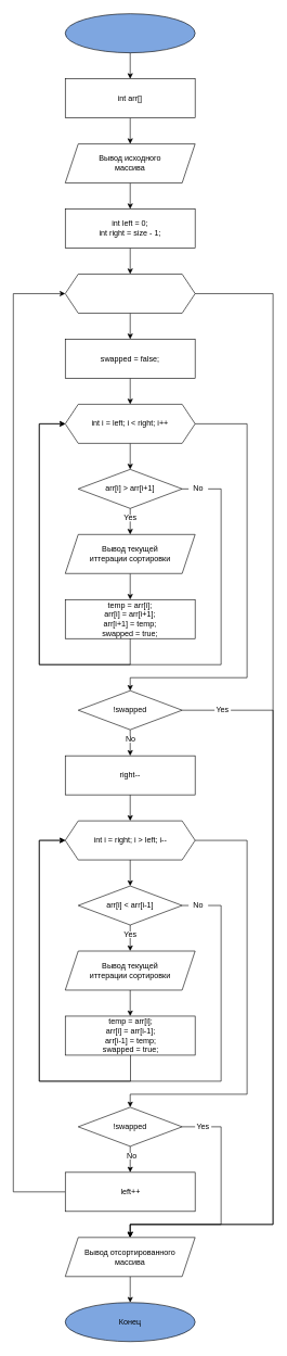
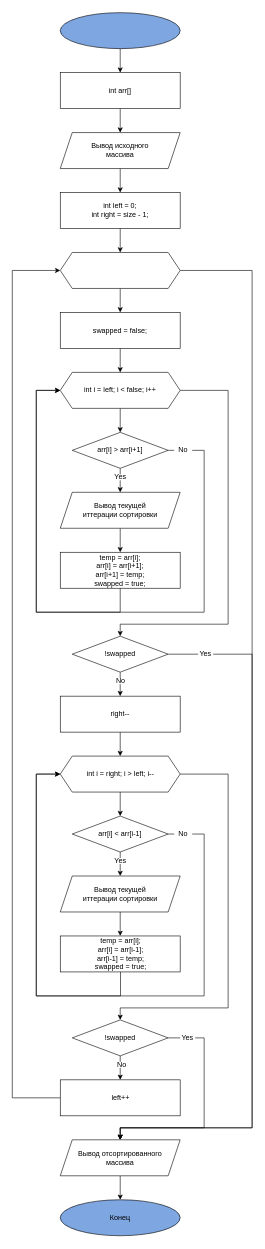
  <mxCell id="0" />
  <mxCell id="1" parent="0" />
  <mxCell id="2" style="edgeStyle=orthogonalEdgeStyle;rounded=0;orthogonalLoop=1;jettySize=auto;html=1;exitX=0.5;exitY=1;exitDx=0;exitDy=0;entryX=0.5;entryY=0;entryDx=0;entryDy=0;" edge="1" parent="1" source="3" target="5"><mxGeometry relative="1" as="geometry" /></mxCell>
  <mxCell id="3" value="" style="ellipse;whiteSpace=wrap;html=1;fillColor=#7EA6E0;" vertex="1" parent="1"><mxGeometry x="100" y="20" width="200" height="60" as="geometry" /></mxCell>
  <mxCell id="4" style="edgeStyle=orthogonalEdgeStyle;rounded=0;orthogonalLoop=1;jettySize=auto;html=1;exitX=0.5;exitY=1;exitDx=0;exitDy=0;entryX=0.5;entryY=0;entryDx=0;entryDy=0;" edge="1" parent="1" source="5" target="8"><mxGeometry relative="1" as="geometry" /></mxCell>
  <mxCell id="5" value="" style="rounded=0;whiteSpace=wrap;html=1;" vertex="1" parent="1"><mxGeometry x="100" y="120" width="200" height="60" as="geometry" /></mxCell>
  <mxCell id="6" value="int arr[]" style="text;html=1;strokeColor=none;fillColor=none;align=center;verticalAlign=middle;whiteSpace=wrap;rounded=0;" vertex="1" parent="1"><mxGeometry x="170" y="135" width="60" height="30" as="geometry" /></mxCell>
  <mxCell id="7" style="edgeStyle=orthogonalEdgeStyle;rounded=0;orthogonalLoop=1;jettySize=auto;html=1;exitX=0.5;exitY=1;exitDx=0;exitDy=0;entryX=0.5;entryY=0;entryDx=0;entryDy=0;" edge="1" parent="1" source="8" target="11"><mxGeometry relative="1" as="geometry" /></mxCell>
  <mxCell id="8" value="" style="shape=parallelogram;perimeter=parallelogramPerimeter;whiteSpace=wrap;html=1;fixedSize=1;" vertex="1" parent="1"><mxGeometry x="100" y="220" width="200" height="60" as="geometry" /></mxCell>
  <mxCell id="9" value="Вывод исходного массива" style="text;html=1;strokeColor=none;fillColor=none;align=center;verticalAlign=middle;whiteSpace=wrap;rounded=0;" vertex="1" parent="1"><mxGeometry x="145" y="235" width="110" height="30" as="geometry" /></mxCell>
  <mxCell id="10" style="edgeStyle=orthogonalEdgeStyle;rounded=0;orthogonalLoop=1;jettySize=auto;html=1;exitX=0.5;exitY=1;exitDx=0;exitDy=0;entryX=0.5;entryY=0;entryDx=0;entryDy=0;" edge="1" parent="1" source="11" target="15"><mxGeometry relative="1" as="geometry" /></mxCell>
  <mxCell id="11" value="" style="rounded=0;whiteSpace=wrap;html=1;" vertex="1" parent="1"><mxGeometry x="100" y="320" width="200" height="60" as="geometry" /></mxCell>
  <mxCell id="12" value="int left = 0;&lt;br&gt;int right = size - 1;" style="text;html=1;strokeColor=none;fillColor=none;align=center;verticalAlign=middle;whiteSpace=wrap;rounded=0;" vertex="1" parent="1"><mxGeometry x="150" y="335" width="100" height="30" as="geometry" /></mxCell>
  <mxCell id="13" style="edgeStyle=orthogonalEdgeStyle;rounded=0;orthogonalLoop=1;jettySize=auto;html=1;exitX=0.5;exitY=1;exitDx=0;exitDy=0;entryX=0.5;entryY=0;entryDx=0;entryDy=0;" edge="1" parent="1" source="15" target="17"><mxGeometry relative="1" as="geometry" /></mxCell>
  <mxCell id="14" style="edgeStyle=orthogonalEdgeStyle;rounded=0;orthogonalLoop=1;jettySize=auto;html=1;exitX=1;exitY=0.5;exitDx=0;exitDy=0;entryX=0.5;entryY=0;entryDx=0;entryDy=0;" edge="1" parent="1" source="15" target="68"><mxGeometry relative="1" as="geometry"><Array as="points"><mxPoint x="420" y="450" /><mxPoint x="420" y="1880" /><mxPoint x="200" y="1880" /></Array></mxGeometry></mxCell>
  <mxCell id="15" value="" style="shape=hexagon;perimeter=hexagonPerimeter2;whiteSpace=wrap;html=1;fixedSize=1;" vertex="1" parent="1"><mxGeometry x="100" y="420" width="200" height="60" as="geometry" /></mxCell>
  <mxCell id="16" style="edgeStyle=orthogonalEdgeStyle;rounded=0;orthogonalLoop=1;jettySize=auto;html=1;exitX=0.5;exitY=1;exitDx=0;exitDy=0;entryX=0.5;entryY=0;entryDx=0;entryDy=0;" edge="1" parent="1" source="17" target="21"><mxGeometry relative="1" as="geometry" /></mxCell>
  <mxCell id="17" value="" style="rounded=0;whiteSpace=wrap;html=1;" vertex="1" parent="1"><mxGeometry x="100" y="520" width="200" height="60" as="geometry" /></mxCell>
  <mxCell id="18" value="swapped = false;" style="text;html=1;strokeColor=none;fillColor=none;align=center;verticalAlign=middle;whiteSpace=wrap;rounded=0;" vertex="1" parent="1"><mxGeometry x="150" y="535" width="100" height="30" as="geometry" /></mxCell>
  <mxCell id="19" style="edgeStyle=orthogonalEdgeStyle;rounded=0;orthogonalLoop=1;jettySize=auto;html=1;exitX=0.5;exitY=1;exitDx=0;exitDy=0;entryX=0.5;entryY=0;entryDx=0;entryDy=0;" edge="1" parent="1" source="21" target="25"><mxGeometry relative="1" as="geometry" /></mxCell>
  <mxCell id="20" style="edgeStyle=orthogonalEdgeStyle;rounded=0;orthogonalLoop=1;jettySize=auto;html=1;exitX=1;exitY=0.5;exitDx=0;exitDy=0;entryX=0.5;entryY=0;entryDx=0;entryDy=0;" edge="1" parent="1" source="21" target="37"><mxGeometry relative="1" as="geometry"><Array as="points"><mxPoint x="380" y="650" /><mxPoint x="380" y="1040" /><mxPoint x="200" y="1040" /></Array></mxGeometry></mxCell>
  <mxCell id="21" value="" style="shape=hexagon;perimeter=hexagonPerimeter2;whiteSpace=wrap;html=1;fixedSize=1;" vertex="1" parent="1"><mxGeometry x="100" y="620" width="200" height="60" as="geometry" /></mxCell>
- <mxCell id="22" value="int i = left; i &amp;lt; right; i++" style="text;html=1;strokeColor=none;fillColor=none;align=center;verticalAlign=middle;whiteSpace=wrap;rounded=0;" vertex="1" parent="1"><mxGeometry x="135" y="635" width="130" height="30" as="geometry" /></mxCell>
+ <mxCell id="22" value="int i = left; i &amp;lt; false; i++" style="text;html=1;strokeColor=none;fillColor=none;align=center;verticalAlign=middle;whiteSpace=wrap;rounded=0;" vertex="1" parent="1"><mxGeometry x="135" y="635" width="130" height="30" as="geometry" /></mxCell>
  <mxCell id="23" style="edgeStyle=orthogonalEdgeStyle;rounded=0;orthogonalLoop=1;jettySize=auto;html=1;exitX=0.5;exitY=1;exitDx=0;exitDy=0;entryX=0.5;entryY=0;entryDx=0;entryDy=0;" edge="1" parent="1" source="25" target="28"><mxGeometry relative="1" as="geometry" /></mxCell>
  <mxCell id="24" style="edgeStyle=orthogonalEdgeStyle;rounded=0;orthogonalLoop=1;jettySize=auto;html=1;exitX=1;exitY=0.5;exitDx=0;exitDy=0;entryX=0;entryY=0.5;entryDx=0;entryDy=0;" edge="1" parent="1" source="25" target="21"><mxGeometry relative="1" as="geometry"><Array as="points"><mxPoint x="340" y="750" /><mxPoint x="340" y="1020" /><mxPoint x="60" y="1020" /><mxPoint x="60" y="650" /></Array></mxGeometry></mxCell>
  <mxCell id="25" value="" style="rhombus;whiteSpace=wrap;html=1;" vertex="1" parent="1"><mxGeometry x="120" y="720" width="160" height="60" as="geometry" /></mxCell>
  <mxCell id="26" value="arr[i] &amp;gt; arr[i+1]" style="text;html=1;strokeColor=none;fillColor=none;align=center;verticalAlign=middle;whiteSpace=wrap;rounded=0;" vertex="1" parent="1"><mxGeometry x="160" y="735" width="80" height="30" as="geometry" /></mxCell>
  <mxCell id="27" style="edgeStyle=orthogonalEdgeStyle;rounded=0;orthogonalLoop=1;jettySize=auto;html=1;exitX=0.5;exitY=1;exitDx=0;exitDy=0;entryX=0.5;entryY=0;entryDx=0;entryDy=0;" edge="1" parent="1" source="28" target="33"><mxGeometry relative="1" as="geometry" /></mxCell>
  <mxCell id="28" value="" style="shape=parallelogram;perimeter=parallelogramPerimeter;whiteSpace=wrap;html=1;fixedSize=1;" vertex="1" parent="1"><mxGeometry x="100" y="820" width="200" height="60" as="geometry" /></mxCell>
  <mxCell id="29" value="Вывод текущей иттерации сортировки" style="text;html=1;strokeColor=none;fillColor=none;align=center;verticalAlign=middle;whiteSpace=wrap;rounded=0;" vertex="1" parent="1"><mxGeometry x="130" y="835" width="140" height="30" as="geometry" /></mxCell>
  <mxCell id="30" value="Yes" style="text;html=1;strokeColor=none;fillColor=#FFFFFF;align=center;verticalAlign=middle;whiteSpace=wrap;rounded=0;" vertex="1" parent="1"><mxGeometry x="187.5" y="790" width="25" height="10" as="geometry" /></mxCell>
  <mxCell id="31" value="" style="rounded=0;whiteSpace=wrap;html=1;" vertex="1" parent="1"><mxGeometry x="100" y="920" width="200" height="60" as="geometry" /></mxCell>
  <mxCell id="32" style="edgeStyle=orthogonalEdgeStyle;rounded=0;orthogonalLoop=1;jettySize=auto;html=1;exitX=0.5;exitY=1;exitDx=0;exitDy=0;entryX=0;entryY=0.5;entryDx=0;entryDy=0;" edge="1" parent="1" source="33" target="21"><mxGeometry relative="1" as="geometry"><Array as="points"><mxPoint x="200" y="1020" /><mxPoint x="60" y="1020" /><mxPoint x="60" y="650" /></Array></mxGeometry></mxCell>
  <mxCell id="33" value="temp = arr[i];&lt;br&gt;arr[i] = arr[i+1];&lt;br&gt;arr[i+1] = temp;&lt;br&gt;swapped = true;" style="text;html=1;strokeColor=none;fillColor=none;align=center;verticalAlign=middle;whiteSpace=wrap;rounded=0;" vertex="1" parent="1"><mxGeometry x="152" y="920" width="96" height="60" as="geometry" /></mxCell>
  <mxCell id="34" value="No" style="text;html=1;strokeColor=none;fillColor=#FFFFFF;align=center;verticalAlign=middle;whiteSpace=wrap;rounded=0;" vertex="1" parent="1"><mxGeometry x="290" y="745" width="30" height="10" as="geometry" /></mxCell>
  <mxCell id="35" style="edgeStyle=orthogonalEdgeStyle;rounded=0;orthogonalLoop=1;jettySize=auto;html=1;exitX=0.5;exitY=1;exitDx=0;exitDy=0;entryX=0.5;entryY=0;entryDx=0;entryDy=0;" edge="1" parent="1" source="37" target="40"><mxGeometry relative="1" as="geometry" /></mxCell>
  <mxCell id="36" style="edgeStyle=orthogonalEdgeStyle;rounded=0;orthogonalLoop=1;jettySize=auto;html=1;exitX=1;exitY=0.5;exitDx=0;exitDy=0;entryX=0.5;entryY=0;entryDx=0;entryDy=0;" edge="1" parent="1" source="37" target="68"><mxGeometry relative="1" as="geometry"><Array as="points"><mxPoint x="420" y="1090" /><mxPoint x="420" y="1880" /><mxPoint x="200" y="1880" /></Array></mxGeometry></mxCell>
  <mxCell id="37" value="" style="rhombus;whiteSpace=wrap;html=1;" vertex="1" parent="1"><mxGeometry x="120" y="1060" width="160" height="60" as="geometry" /></mxCell>
  <mxCell id="38" value="!swapped" style="text;html=1;strokeColor=none;fillColor=none;align=center;verticalAlign=middle;whiteSpace=wrap;rounded=0;" vertex="1" parent="1"><mxGeometry x="170" y="1075" width="60" height="30" as="geometry" /></mxCell>
  <mxCell id="39" style="edgeStyle=orthogonalEdgeStyle;rounded=0;orthogonalLoop=1;jettySize=auto;html=1;exitX=0.5;exitY=1;exitDx=0;exitDy=0;entryX=0.5;entryY=0;entryDx=0;entryDy=0;" edge="1" parent="1" source="40" target="45"><mxGeometry relative="1" as="geometry" /></mxCell>
  <mxCell id="40" value="" style="rounded=0;whiteSpace=wrap;html=1;" vertex="1" parent="1"><mxGeometry x="100" y="1160" width="200" height="60" as="geometry" /></mxCell>
  <mxCell id="41" value="right--" style="text;html=1;strokeColor=none;fillColor=none;align=center;verticalAlign=middle;whiteSpace=wrap;rounded=0;" vertex="1" parent="1"><mxGeometry x="170" y="1175" width="60" height="30" as="geometry" /></mxCell>
  <mxCell id="42" value="No" style="text;html=1;strokeColor=none;fillColor=#FFFFFF;align=center;verticalAlign=middle;whiteSpace=wrap;rounded=0;" vertex="1" parent="1"><mxGeometry x="185.5" y="1130" width="30" height="10" as="geometry" /></mxCell>
  <mxCell id="43" style="edgeStyle=orthogonalEdgeStyle;rounded=0;orthogonalLoop=1;jettySize=auto;html=1;exitX=0.5;exitY=1;exitDx=0;exitDy=0;entryX=0.5;entryY=0;entryDx=0;entryDy=0;" edge="1" parent="1" source="45" target="49"><mxGeometry relative="1" as="geometry" /></mxCell>
  <mxCell id="44" style="edgeStyle=orthogonalEdgeStyle;rounded=0;orthogonalLoop=1;jettySize=auto;html=1;exitX=1;exitY=0.5;exitDx=0;exitDy=0;entryX=0.5;entryY=0;entryDx=0;entryDy=0;" edge="1" parent="1" source="45" target="61"><mxGeometry relative="1" as="geometry"><Array as="points"><mxPoint x="380" y="1290" /><mxPoint x="380" y="1680" /><mxPoint x="200" y="1680" /></Array></mxGeometry></mxCell>
  <mxCell id="45" value="" style="shape=hexagon;perimeter=hexagonPerimeter2;whiteSpace=wrap;html=1;fixedSize=1;" vertex="1" parent="1"><mxGeometry x="100" y="1260" width="200" height="60" as="geometry" /></mxCell>
  <mxCell id="46" value="int i = right; i &amp;gt; left; i--" style="text;html=1;strokeColor=none;fillColor=none;align=center;verticalAlign=middle;whiteSpace=wrap;rounded=0;" vertex="1" parent="1"><mxGeometry x="142.5" y="1275" width="115" height="30" as="geometry" /></mxCell>
  <mxCell id="47" style="edgeStyle=orthogonalEdgeStyle;rounded=0;orthogonalLoop=1;jettySize=auto;html=1;exitX=0.5;exitY=1;exitDx=0;exitDy=0;entryX=0.5;entryY=0;entryDx=0;entryDy=0;" edge="1" parent="1" source="49" target="52"><mxGeometry relative="1" as="geometry" /></mxCell>
  <mxCell id="48" style="edgeStyle=orthogonalEdgeStyle;rounded=0;orthogonalLoop=1;jettySize=auto;html=1;exitX=1;exitY=0.5;exitDx=0;exitDy=0;entryX=0;entryY=0.5;entryDx=0;entryDy=0;" edge="1" parent="1" source="49" target="45"><mxGeometry relative="1" as="geometry"><Array as="points"><mxPoint x="340" y="1390" /><mxPoint x="340" y="1660" /><mxPoint x="60" y="1660" /><mxPoint x="60" y="1290" /></Array></mxGeometry></mxCell>
  <mxCell id="49" value="" style="rhombus;whiteSpace=wrap;html=1;" vertex="1" parent="1"><mxGeometry x="120" y="1360" width="160" height="60" as="geometry" /></mxCell>
  <mxCell id="50" value="arr[i] &amp;lt; arr[i-1]" style="text;html=1;strokeColor=none;fillColor=none;align=center;verticalAlign=middle;whiteSpace=wrap;rounded=0;" vertex="1" parent="1"><mxGeometry x="160" y="1375" width="80" height="30" as="geometry" /></mxCell>
  <mxCell id="51" style="edgeStyle=orthogonalEdgeStyle;rounded=0;orthogonalLoop=1;jettySize=auto;html=1;exitX=0.5;exitY=1;exitDx=0;exitDy=0;entryX=0.5;entryY=0;entryDx=0;entryDy=0;" edge="1" parent="1" source="52" target="55"><mxGeometry relative="1" as="geometry" /></mxCell>
  <mxCell id="52" value="" style="shape=parallelogram;perimeter=parallelogramPerimeter;whiteSpace=wrap;html=1;fixedSize=1;" vertex="1" parent="1"><mxGeometry x="100" y="1460" width="200" height="60" as="geometry" /></mxCell>
  <mxCell id="53" value="Вывод текущей иттерации сортировки" style="text;html=1;strokeColor=none;fillColor=none;align=center;verticalAlign=middle;whiteSpace=wrap;rounded=0;" vertex="1" parent="1"><mxGeometry x="130" y="1475" width="140" height="30" as="geometry" /></mxCell>
  <mxCell id="54" value="Yes" style="text;html=1;strokeColor=none;fillColor=#FFFFFF;align=center;verticalAlign=middle;whiteSpace=wrap;rounded=0;" vertex="1" parent="1"><mxGeometry x="187.5" y="1430" width="25" height="10" as="geometry" /></mxCell>
  <mxCell id="55" value="" style="rounded=0;whiteSpace=wrap;html=1;" vertex="1" parent="1"><mxGeometry x="100" y="1560" width="200" height="60" as="geometry" /></mxCell>
  <mxCell id="56" style="edgeStyle=orthogonalEdgeStyle;rounded=0;orthogonalLoop=1;jettySize=auto;html=1;exitX=0.5;exitY=1;exitDx=0;exitDy=0;entryX=0;entryY=0.5;entryDx=0;entryDy=0;" edge="1" parent="1" source="57" target="45"><mxGeometry relative="1" as="geometry"><Array as="points"><mxPoint x="200" y="1660" /><mxPoint x="60" y="1660" /><mxPoint x="60" y="1290" /></Array></mxGeometry></mxCell>
  <mxCell id="57" value="temp = arr[i];&lt;br&gt;arr[i] = arr[i-1];&lt;br&gt;arr[i-1] = temp;&lt;br&gt;swapped = true;" style="text;html=1;strokeColor=none;fillColor=none;align=center;verticalAlign=middle;whiteSpace=wrap;rounded=0;" vertex="1" parent="1"><mxGeometry x="155.5" y="1560" width="90" height="60" as="geometry" /></mxCell>
  <mxCell id="58" value="No" style="text;html=1;strokeColor=none;fillColor=#FFFFFF;align=center;verticalAlign=middle;whiteSpace=wrap;rounded=0;" vertex="1" parent="1"><mxGeometry x="290" y="1385" width="30" height="10" as="geometry" /></mxCell>
  <mxCell id="59" style="edgeStyle=orthogonalEdgeStyle;rounded=0;orthogonalLoop=1;jettySize=auto;html=1;exitX=0.5;exitY=1;exitDx=0;exitDy=0;entryX=0.5;entryY=0;entryDx=0;entryDy=0;" edge="1" parent="1" source="61" target="64"><mxGeometry relative="1" as="geometry" /></mxCell>
  <mxCell id="60" style="edgeStyle=orthogonalEdgeStyle;rounded=0;orthogonalLoop=1;jettySize=auto;html=1;exitX=1;exitY=0.5;exitDx=0;exitDy=0;entryX=0.5;entryY=0;entryDx=0;entryDy=0;" edge="1" parent="1" source="61" target="68"><mxGeometry relative="1" as="geometry"><Array as="points"><mxPoint x="340" y="1730" /><mxPoint x="340" y="1880" /><mxPoint x="200" y="1880" /></Array></mxGeometry></mxCell>
  <mxCell id="61" value="" style="rhombus;whiteSpace=wrap;html=1;" vertex="1" parent="1"><mxGeometry x="120" y="1700" width="160" height="60" as="geometry" /></mxCell>
  <mxCell id="62" value="!swapped" style="text;html=1;strokeColor=none;fillColor=none;align=center;verticalAlign=middle;whiteSpace=wrap;rounded=0;" vertex="1" parent="1"><mxGeometry x="170" y="1715" width="60" height="30" as="geometry" /></mxCell>
  <mxCell id="63" style="edgeStyle=orthogonalEdgeStyle;rounded=0;orthogonalLoop=1;jettySize=auto;html=1;exitX=0;exitY=0.5;exitDx=0;exitDy=0;entryX=0;entryY=0.5;entryDx=0;entryDy=0;" edge="1" parent="1" source="64" target="15"><mxGeometry relative="1" as="geometry"><Array as="points"><mxPoint x="20" y="1830" /><mxPoint x="20" y="450" /></Array></mxGeometry></mxCell>
  <mxCell id="64" value="" style="rounded=0;whiteSpace=wrap;html=1;" vertex="1" parent="1"><mxGeometry x="100" y="1800" width="200" height="60" as="geometry" /></mxCell>
  <mxCell id="65" value="No" style="text;html=1;strokeColor=none;fillColor=#FFFFFF;align=center;verticalAlign=middle;whiteSpace=wrap;rounded=0;" vertex="1" parent="1"><mxGeometry x="187.5" y="1770" width="30" height="10" as="geometry" /></mxCell>
  <mxCell id="66" value="left++" style="text;html=1;strokeColor=none;fillColor=none;align=center;verticalAlign=middle;whiteSpace=wrap;rounded=0;" vertex="1" parent="1"><mxGeometry x="170.5" y="1815" width="60" height="30" as="geometry" /></mxCell>
  <mxCell id="67" style="edgeStyle=orthogonalEdgeStyle;rounded=0;orthogonalLoop=1;jettySize=auto;html=1;exitX=0.5;exitY=1;exitDx=0;exitDy=0;entryX=0.5;entryY=0;entryDx=0;entryDy=0;" edge="1" parent="1" source="68" target="72"><mxGeometry relative="1" as="geometry" /></mxCell>
  <mxCell id="68" value="" style="shape=parallelogram;perimeter=parallelogramPerimeter;whiteSpace=wrap;html=1;fixedSize=1;" vertex="1" parent="1"><mxGeometry x="100" y="1900" width="200" height="60" as="geometry" /></mxCell>
  <mxCell id="69" value="Вывод отсортированного массива" style="text;html=1;strokeColor=none;fillColor=none;align=center;verticalAlign=middle;whiteSpace=wrap;rounded=0;" vertex="1" parent="1"><mxGeometry x="125" y="1915" width="150" height="30" as="geometry" /></mxCell>
  <mxCell id="70" value="Yes" style="text;html=1;strokeColor=none;fillColor=#FFFFFF;align=center;verticalAlign=middle;whiteSpace=wrap;rounded=0;" vertex="1" parent="1"><mxGeometry x="330" y="1085" width="25" height="10" as="geometry" /></mxCell>
  <mxCell id="71" value="Yes" style="text;html=1;strokeColor=none;fillColor=#FFFFFF;align=center;verticalAlign=middle;whiteSpace=wrap;rounded=0;" vertex="1" parent="1"><mxGeometry x="300" y="1725" width="25" height="10" as="geometry" /></mxCell>
  <mxCell id="72" value="" style="ellipse;whiteSpace=wrap;html=1;fillColor=#7EA6E0;" vertex="1" parent="1"><mxGeometry x="100" y="2000" width="200" height="60" as="geometry" /></mxCell>
  <mxCell id="73" value="Конец" style="text;html=1;strokeColor=none;fillColor=none;align=center;verticalAlign=middle;whiteSpace=wrap;rounded=0;" vertex="1" parent="1"><mxGeometry x="170" y="2015" width="60" height="30" as="geometry" /></mxCell>
